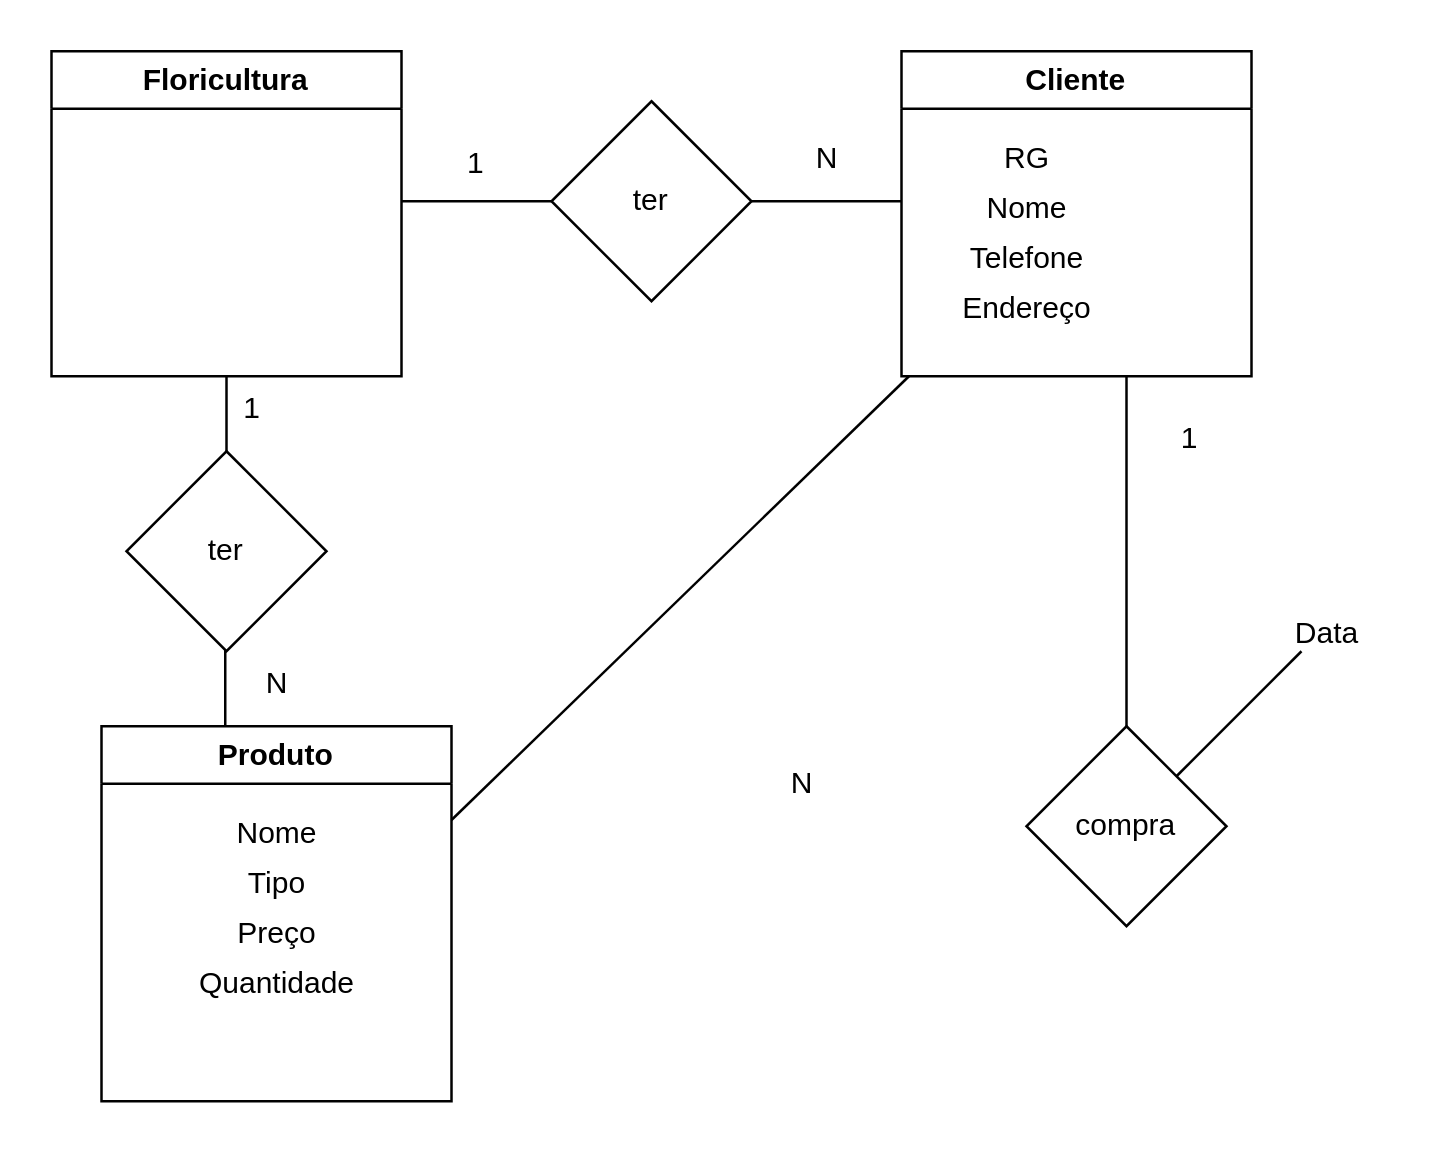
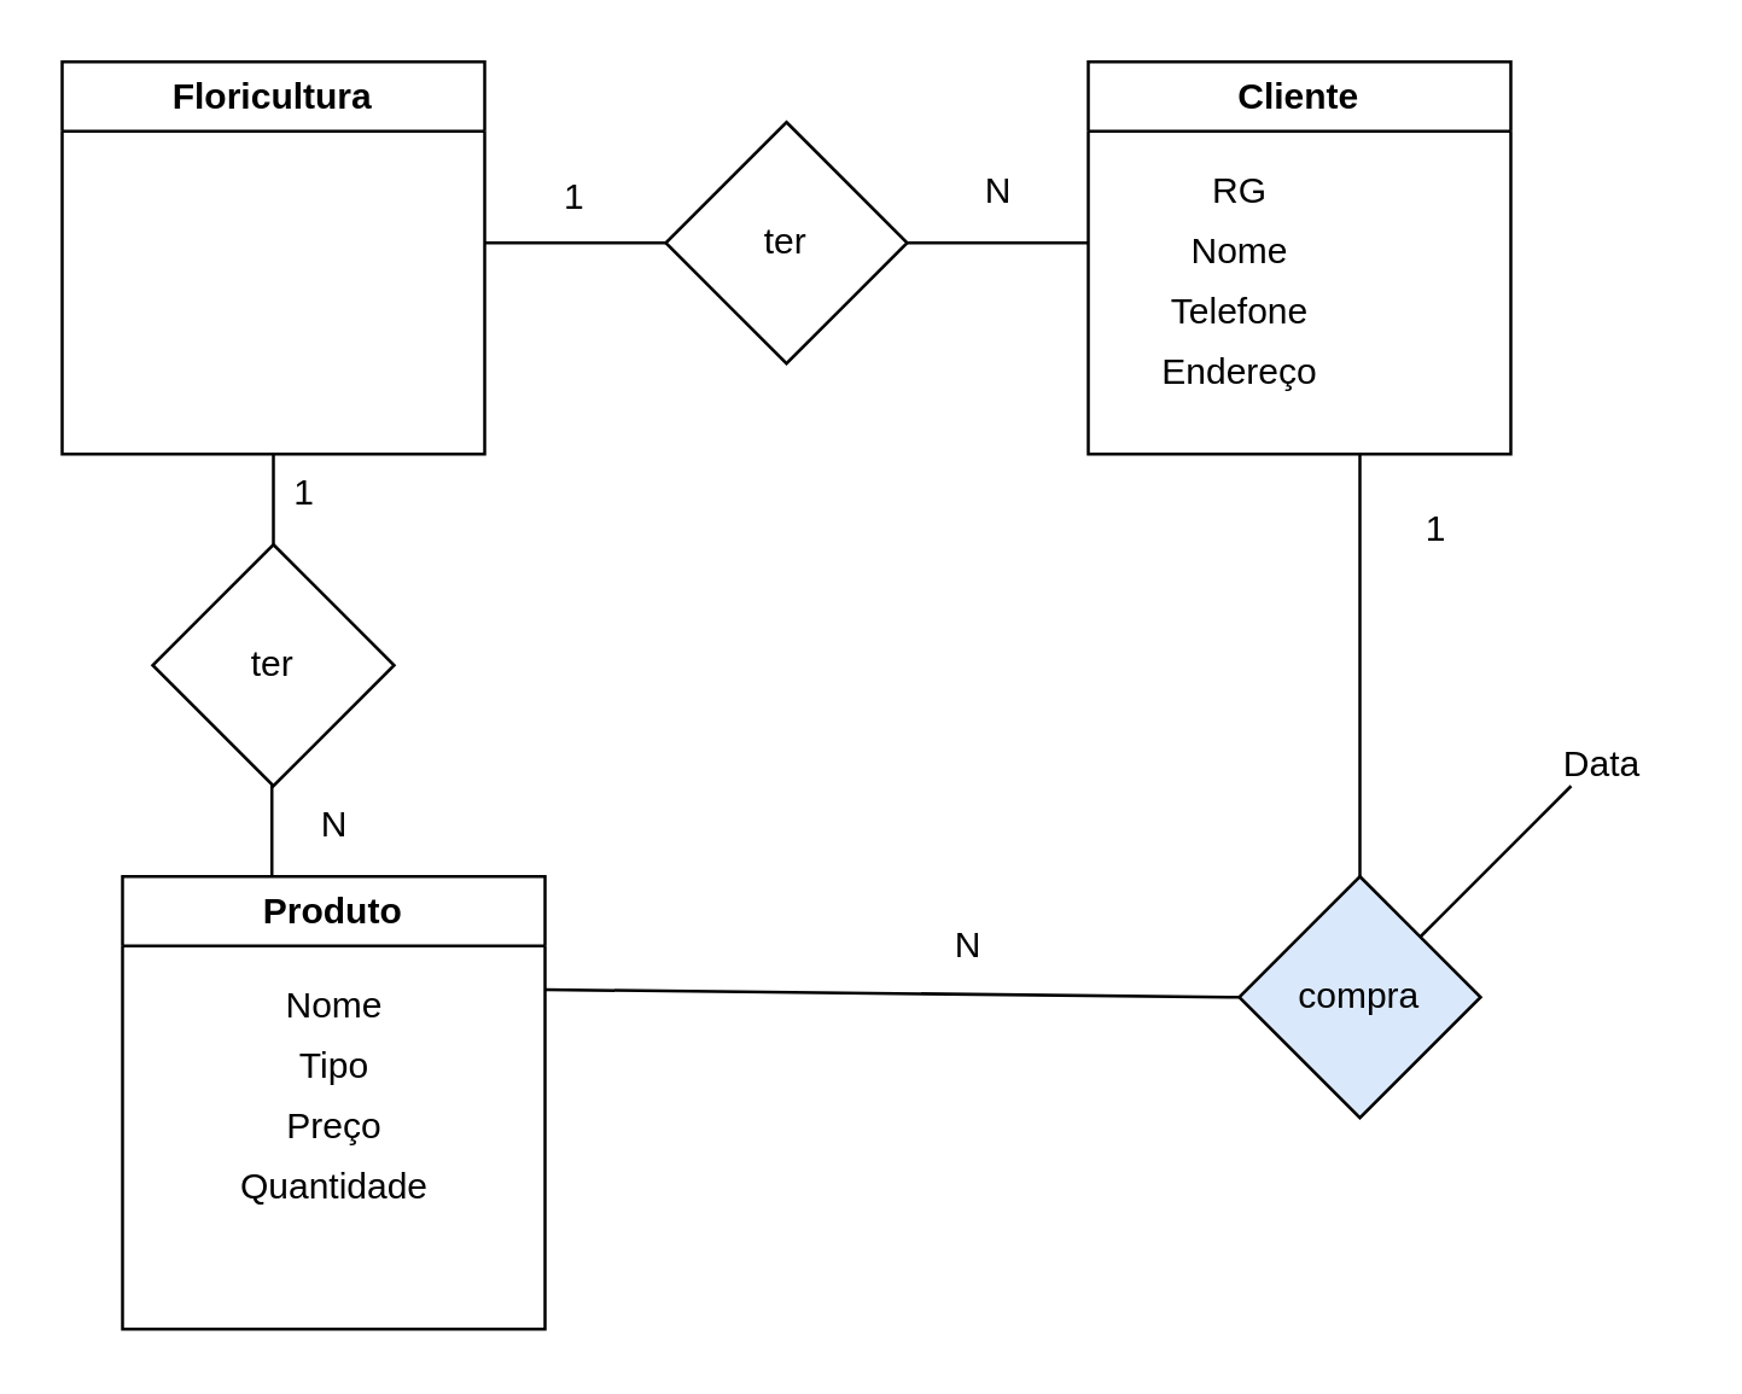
  <mxCell id="0" />
  <mxCell id="1" parent="0" />
  <mxCell id="2" value="Floricultura" style="swimlane;whiteSpace=wrap;html=1;" vertex="1" parent="1"><mxGeometry x="20" y="20" width="140" height="130" as="geometry" /></mxCell>
  <mxCell id="3" value="" style="endArrow=none;html=1;rounded=0;" edge="1" parent="1"><mxGeometry width="50" height="50" relative="1" as="geometry"><mxPoint x="160" y="80" as="sourcePoint" /><mxPoint x="220" y="80" as="targetPoint" /></mxGeometry></mxCell>
  <mxCell id="4" value="1" style="text;html=1;strokeColor=none;fillColor=none;align=center;verticalAlign=middle;whiteSpace=wrap;rounded=0;" vertex="1" parent="1"><mxGeometry x="160" y="50" width="60" height="30" as="geometry" /></mxCell>
  <mxCell id="5" value="ter" style="rhombus;whiteSpace=wrap;html=1;" vertex="1" parent="1"><mxGeometry x="220" y="40" width="80" height="80" as="geometry" /></mxCell>
  <mxCell id="6" value="" style="endArrow=none;html=1;rounded=0;" edge="1" parent="1"><mxGeometry width="50" height="50" relative="1" as="geometry"><mxPoint x="300" y="80" as="sourcePoint" /><mxPoint x="360" y="80" as="targetPoint" /></mxGeometry></mxCell>
  <mxCell id="7" value="N" style="text;html=1;align=center;verticalAlign=middle;resizable=0;points=[];autosize=1;strokeColor=none;fillColor=none;" vertex="1" parent="1"><mxGeometry x="315" y="48" width="30" height="30" as="geometry" /></mxCell>
  <mxCell id="8" value="Cliente" style="swimlane;whiteSpace=wrap;html=1;" vertex="1" parent="1"><mxGeometry x="360" y="20" width="140" height="130" as="geometry" /></mxCell>
  <mxCell id="9" value="RG" style="text;html=1;align=center;verticalAlign=middle;resizable=0;points=[];autosize=1;strokeColor=none;fillColor=none;" vertex="1" parent="1"><mxGeometry x="390" y="48" width="40" height="30" as="geometry" /></mxCell>
  <mxCell id="10" value="Nome" style="text;html=1;align=center;verticalAlign=middle;resizable=0;points=[];autosize=1;strokeColor=none;fillColor=none;" vertex="1" parent="1"><mxGeometry x="380" y="68" width="60" height="30" as="geometry" /></mxCell>
  <mxCell id="11" value="Telefone" style="text;html=1;align=center;verticalAlign=middle;resizable=0;points=[];autosize=1;strokeColor=none;fillColor=none;" vertex="1" parent="1"><mxGeometry x="375" y="88" width="70" height="30" as="geometry" /></mxCell>
  <mxCell id="12" value="Endereço" style="text;html=1;align=center;verticalAlign=middle;resizable=0;points=[];autosize=1;strokeColor=none;fillColor=none;" vertex="1" parent="1"><mxGeometry x="375" y="108" width="70" height="30" as="geometry" /></mxCell>
  <mxCell id="13" value="" style="endArrow=none;html=1;rounded=0;" edge="1" parent="1"><mxGeometry width="50" height="50" relative="1" as="geometry"><mxPoint x="450" y="290" as="sourcePoint" /><mxPoint x="450" y="150" as="targetPoint" /></mxGeometry></mxCell>
  <mxCell id="14" value="1" style="text;html=1;align=center;verticalAlign=middle;resizable=0;points=[];autosize=1;strokeColor=none;fillColor=none;" vertex="1" parent="1"><mxGeometry x="460" y="160" width="30" height="30" as="geometry" /></mxCell>
- <mxCell id="15" value="compra" style="rhombus;whiteSpace=wrap;html=1;" vertex="1" parent="1"><mxGeometry x="410" y="290" width="80" height="80" as="geometry" /></mxCell>
+ <mxCell id="15" value="compra" style="rhombus;whiteSpace=wrap;html=1;fillColor=#dae8fc;" vertex="1" parent="1"><mxGeometry x="410" y="290" width="80" height="80" as="geometry" /></mxCell>
  <mxCell id="16" value="" style="endArrow=none;html=1;rounded=0;" edge="1" parent="1"><mxGeometry width="50" height="50" relative="1" as="geometry"><mxPoint x="470" y="310" as="sourcePoint" /><mxPoint x="520" y="260" as="targetPoint" /></mxGeometry></mxCell>
  <mxCell id="17" value="Data" style="text;html=1;align=center;verticalAlign=middle;resizable=0;points=[];autosize=1;strokeColor=none;fillColor=none;" vertex="1" parent="1"><mxGeometry x="505" y="238" width="50" height="30" as="geometry" /></mxCell>
- <mxCell id="18" value="" style="endArrow=none;html=1;rounded=0;exitX=1;exitY=0.25;exitDx=0;exitDy=0;" edge="1" parent="1" source="20" target="8"><mxGeometry width="50" height="50" relative="1" as="geometry"><mxPoint x="240" y="330" as="sourcePoint" /><mxPoint x="380" y="300" as="targetPoint" /></mxGeometry></mxCell>
+ <mxCell id="18" value="" style="endArrow=none;html=1;rounded=0;entryX=0;entryY=0.5;entryDx=0;entryDy=0;exitX=1;exitY=0.25;exitDx=0;exitDy=0;" edge="1" parent="1" source="20" target="15"><mxGeometry width="50" height="50" relative="1" as="geometry"><mxPoint x="240" y="330" as="sourcePoint" /><mxPoint x="380" y="300" as="targetPoint" /></mxGeometry></mxCell>
  <mxCell id="19" value="N" style="text;html=1;align=center;verticalAlign=middle;resizable=0;points=[];autosize=1;strokeColor=none;fillColor=none;" vertex="1" parent="1"><mxGeometry x="305" y="298" width="30" height="30" as="geometry" /></mxCell>
  <mxCell id="20" value="Produto" style="swimlane;whiteSpace=wrap;html=1;" vertex="1" parent="1"><mxGeometry x="40" y="290" width="140" height="150" as="geometry" /></mxCell>
  <mxCell id="21" value="Nome" style="text;html=1;align=center;verticalAlign=middle;resizable=0;points=[];autosize=1;strokeColor=none;fillColor=none;" vertex="1" parent="1"><mxGeometry x="80" y="318" width="60" height="30" as="geometry" /></mxCell>
  <mxCell id="22" value="Tipo" style="text;html=1;align=center;verticalAlign=middle;resizable=0;points=[];autosize=1;strokeColor=none;fillColor=none;" vertex="1" parent="1"><mxGeometry x="85" y="338" width="50" height="30" as="geometry" /></mxCell>
  <mxCell id="23" value="Preço" style="text;html=1;align=center;verticalAlign=middle;resizable=0;points=[];autosize=1;strokeColor=none;fillColor=none;" vertex="1" parent="1"><mxGeometry x="85" y="358" width="50" height="30" as="geometry" /></mxCell>
  <mxCell id="24" value="Quantidade" style="text;html=1;align=center;verticalAlign=middle;resizable=0;points=[];autosize=1;strokeColor=none;fillColor=none;" vertex="1" parent="1"><mxGeometry x="65" y="378" width="90" height="30" as="geometry" /></mxCell>
  <mxCell id="25" value="" style="endArrow=none;html=1;rounded=0;" edge="1" parent="1"><mxGeometry width="50" height="50" relative="1" as="geometry"><mxPoint x="89.5" y="290" as="sourcePoint" /><mxPoint x="89.5" y="250" as="targetPoint" /></mxGeometry></mxCell>
  <mxCell id="26" value="ter" style="rhombus;whiteSpace=wrap;html=1;" vertex="1" parent="1"><mxGeometry x="50" y="180" width="80" height="80" as="geometry" /></mxCell>
  <mxCell id="27" value="" style="endArrow=none;html=1;rounded=0;entryX=0.5;entryY=1;entryDx=0;entryDy=0;exitX=0.5;exitY=0;exitDx=0;exitDy=0;" edge="1" parent="1" source="26" target="2"><mxGeometry width="50" height="50" relative="1" as="geometry"><mxPoint x="90" y="170" as="sourcePoint" /><mxPoint x="140" y="120" as="targetPoint" /></mxGeometry></mxCell>
  <mxCell id="28" value="1" style="text;html=1;align=center;verticalAlign=middle;resizable=0;points=[];autosize=1;strokeColor=none;fillColor=none;" vertex="1" parent="1"><mxGeometry x="85" y="148" width="30" height="30" as="geometry" /></mxCell>
  <mxCell id="29" value="N" style="text;html=1;align=center;verticalAlign=middle;resizable=0;points=[];autosize=1;strokeColor=none;fillColor=none;" vertex="1" parent="1"><mxGeometry x="95" y="258" width="30" height="30" as="geometry" /></mxCell>
